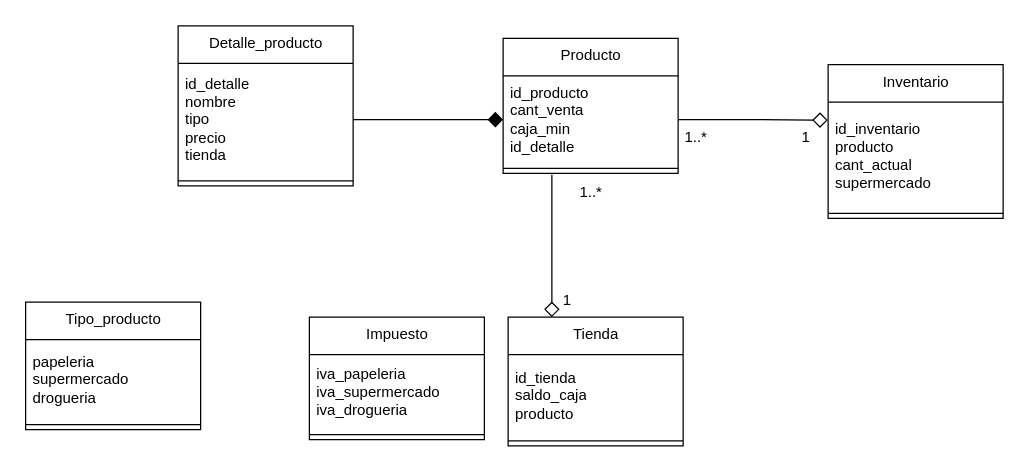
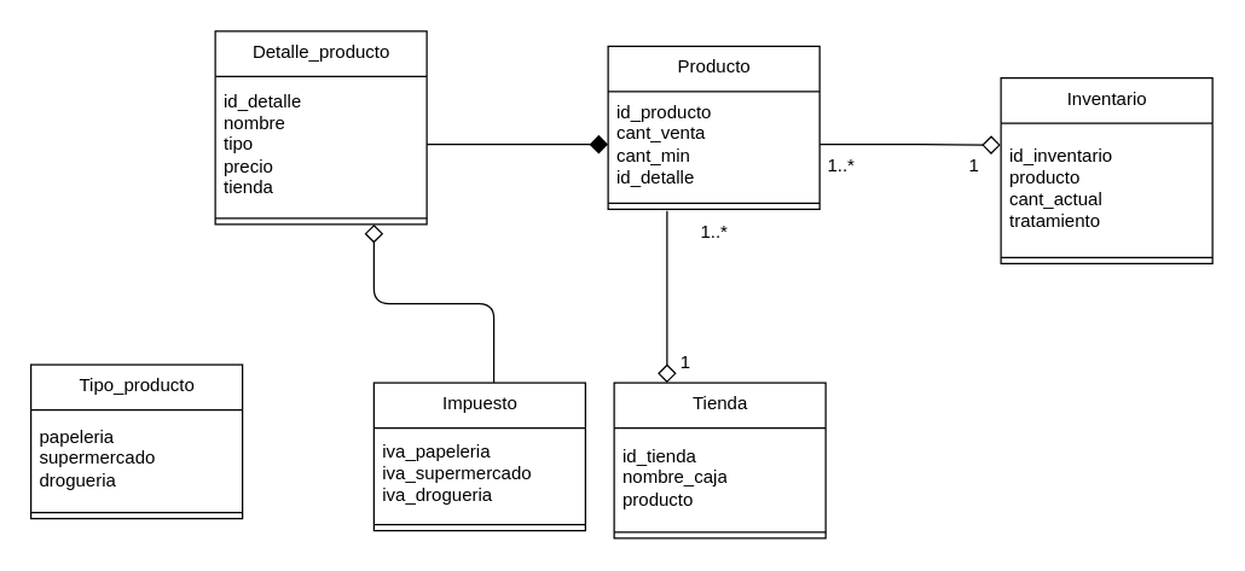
  <mxCell id="0" />
  <mxCell id="1" parent="0" />
  <mxCell id="2" style="edgeStyle=none;html=1;entryX=0.25;entryY=0;entryDx=0;entryDy=0;endArrow=diamond;endFill=0;rounded=0;endSize=10;" parent="1" target="9" edge="1"><mxGeometry relative="1" as="geometry"><mxPoint x="441" y="139" as="sourcePoint" /></mxGeometry></mxCell>
  <mxCell id="3" value="Producto" style="swimlane;fontStyle=0;align=center;verticalAlign=top;childLayout=stackLayout;horizontal=1;startSize=30;horizontalStack=0;resizeParent=1;resizeParentMax=0;resizeLast=0;collapsible=0;marginBottom=0;html=1;rounded=0;" parent="1" vertex="1"><mxGeometry x="402" y="30" width="140" height="108" as="geometry" /></mxCell>
- <mxCell id="4" value="id_producto&lt;br&gt;cant_venta&lt;br&gt;caja_min&lt;br&gt;id_detalle" style="text;html=1;strokeColor=none;fillColor=none;align=left;verticalAlign=middle;spacingLeft=4;spacingRight=4;overflow=hidden;rotatable=0;points=[[0,0.5],[1,0.5]];portConstraint=eastwest;rounded=0;" parent="3" vertex="1"><mxGeometry y="30" width="140" height="70" as="geometry" /></mxCell>
+ <mxCell id="4" value="id_producto&lt;br&gt;cant_venta&lt;br&gt;cant_min&lt;br&gt;id_detalle" style="text;html=1;strokeColor=none;fillColor=none;align=left;verticalAlign=middle;spacingLeft=4;spacingRight=4;overflow=hidden;rotatable=0;points=[[0,0.5],[1,0.5]];portConstraint=eastwest;rounded=0;" parent="3" vertex="1"><mxGeometry y="30" width="140" height="70" as="geometry" /></mxCell>
  <mxCell id="5" value="" style="line;strokeWidth=1;fillColor=none;align=left;verticalAlign=middle;spacingTop=-1;spacingLeft=3;spacingRight=3;rotatable=0;labelPosition=right;points=[];portConstraint=eastwest;rounded=0;" parent="3" vertex="1"><mxGeometry y="100" width="140" height="8" as="geometry" /></mxCell>
  <mxCell id="6" value="Inventario" style="swimlane;fontStyle=0;align=center;verticalAlign=top;childLayout=stackLayout;horizontal=1;startSize=30;horizontalStack=0;resizeParent=1;resizeParentMax=0;resizeLast=0;collapsible=0;marginBottom=0;html=1;rounded=0;" parent="1" vertex="1"><mxGeometry x="662" y="51" width="140" height="123" as="geometry" /></mxCell>
- <mxCell id="7" value="id_inventario&lt;br&gt;producto&lt;br&gt;cant_actual&lt;br&gt;supermercado" style="text;html=1;strokeColor=none;fillColor=none;align=left;verticalAlign=middle;spacingLeft=4;spacingRight=4;overflow=hidden;rotatable=0;points=[[0,0.5],[1,0.5]];portConstraint=eastwest;rounded=0;" parent="6" vertex="1"><mxGeometry y="30" width="140" height="85" as="geometry" /></mxCell>
+ <mxCell id="7" value="id_inventario&lt;br&gt;producto&lt;br&gt;cant_actual&lt;br&gt;tratamiento" style="text;html=1;strokeColor=none;fillColor=none;align=left;verticalAlign=middle;spacingLeft=4;spacingRight=4;overflow=hidden;rotatable=0;points=[[0,0.5],[1,0.5]];portConstraint=eastwest;rounded=0;" parent="6" vertex="1"><mxGeometry y="30" width="140" height="85" as="geometry" /></mxCell>
  <mxCell id="8" value="" style="line;strokeWidth=1;fillColor=none;align=left;verticalAlign=middle;spacingTop=-1;spacingLeft=3;spacingRight=3;rotatable=0;labelPosition=right;points=[];portConstraint=eastwest;rounded=0;" parent="6" vertex="1"><mxGeometry y="115" width="140" height="8" as="geometry" /></mxCell>
  <mxCell id="9" value="Tienda" style="swimlane;fontStyle=0;align=center;verticalAlign=top;childLayout=stackLayout;horizontal=1;startSize=30;horizontalStack=0;resizeParent=1;resizeParentMax=0;resizeLast=0;collapsible=0;marginBottom=0;html=1;rounded=0;" parent="1" vertex="1"><mxGeometry x="406" y="253" width="140" height="103" as="geometry" /></mxCell>
- <mxCell id="10" value="id_tienda&lt;br&gt;saldo_caja&lt;br&gt;producto" style="text;html=1;strokeColor=none;fillColor=none;align=left;verticalAlign=middle;spacingLeft=4;spacingRight=4;overflow=hidden;rotatable=0;points=[[0,0.5],[1,0.5]];portConstraint=eastwest;rounded=0;" parent="9" vertex="1"><mxGeometry y="30" width="140" height="65" as="geometry" /></mxCell>
+ <mxCell id="10" value="id_tienda&lt;br&gt;nombre_caja&lt;br&gt;producto" style="text;html=1;strokeColor=none;fillColor=none;align=left;verticalAlign=middle;spacingLeft=4;spacingRight=4;overflow=hidden;rotatable=0;points=[[0,0.5],[1,0.5]];portConstraint=eastwest;rounded=0;" parent="9" vertex="1"><mxGeometry y="30" width="140" height="65" as="geometry" /></mxCell>
  <mxCell id="11" value="" style="line;strokeWidth=1;fillColor=none;align=left;verticalAlign=middle;spacingTop=-1;spacingLeft=3;spacingRight=3;rotatable=0;labelPosition=right;points=[];portConstraint=eastwest;rounded=0;" parent="9" vertex="1"><mxGeometry y="95" width="140" height="8" as="geometry" /></mxCell>
  <mxCell id="12" value="1..*&lt;span style=&quot;color: rgba(0, 0, 0, 0); font-family: monospace; font-size: 0px; text-align: start;&quot;&gt;%3CmxGraphModel%3E%3Croot%3E%3CmxCell%20id%3D%220%22%2F%3E%3CmxCell%20id%3D%221%22%20parent%3D%220%22%2F%3E%3CmxCell%20id%3D%222%22%20value%3D%22Tipos%20de%20producto%22%20style%3D%22swimlane%3BfontStyle%3D0%3Balign%3Dcenter%3BverticalAlign%3Dtop%3BchildLayout%3DstackLayout%3Bhorizontal%3D1%3BstartSize%3D30%3BhorizontalStack%3D0%3BresizeParent%3D1%3BresizeParentMax%3D0%3BresizeLast%3D0%3Bcollapsible%3D0%3BmarginBottom%3D0%3Bhtml%3D1%3B%22%20vertex%3D%221%22%20parent%3D%221%22%3E%3CmxGeometry%20x%3D%2250%22%20y%3D%22220%22%20width%3D%22140%22%20height%3D%2298%22%20as%3D%22geometry%22%2F%3E%3C%2FmxCell%3E%3CmxCell%20id%3D%223%22%20value%3D%22papeleria%26lt%3Bbr%26gt%3Bsupermercado%26lt%3Bbr%26gt%3Bdrogueria%22%20style%3D%22text%3Bhtml%3D1%3BstrokeColor%3Dnone%3BfillColor%3Dnone%3Balign%3Dleft%3BverticalAlign%3Dmiddle%3BspacingLeft%3D4%3BspacingRight%3D4%3Boverflow%3Dhidden%3Brotatable%3D0%3Bpoints%3D%5B%5B0%2C0.5%5D%2C%5B1%2C0.5%5D%5D%3BportConstraint%3Deastwest%3B%22%20vertex%3D%221%22%20parent%3D%222%22%3E%3CmxGeometry%20y%3D%2230%22%20width%3D%22140%22%20height%3D%2260%22%20as%3D%22geometry%22%2F%3E%3C%2FmxCell%3E%3CmxCell%20id%3D%224%22%20value%3D%22%22%20style%3D%22line%3BstrokeWidth%3D1%3BfillColor%3Dnone%3Balign%3Dleft%3BverticalAlign%3Dmiddle%3BspacingTop%3D-1%3BspacingLeft%3D3%3BspacingRight%3D3%3Brotatable%3D0%3BlabelPosition%3Dright%3Bpoints%3D%5B%5D%3BportConstraint%3Deastwest%3B%22%20vertex%3D%221%22%20parent%3D%222%22%3E%3CmxGeometry%20y%3D%2290%22%20width%3D%22140%22%20height%3D%228%22%20as%3D%22geometry%22%2F%3E%3C%2FmxCell%3E%3C%2Froot%3E%3C%2FmxGraphModel%3E&lt;/span&gt;" style="text;html=1;align=center;verticalAlign=middle;resizable=0;points=[];autosize=1;strokeColor=none;fillColor=none;rounded=0;" parent="1" vertex="1"><mxGeometry x="452" y="138" width="40" height="30" as="geometry" /></mxCell>
  <mxCell id="13" value="1" style="text;html=1;align=center;verticalAlign=middle;resizable=0;points=[];autosize=1;strokeColor=none;fillColor=none;rounded=0;" parent="1" vertex="1"><mxGeometry x="438" y="225" width="30" height="30" as="geometry" /></mxCell>
  <mxCell id="14" style="edgeStyle=orthogonalEdgeStyle;html=1;entryX=-0.002;entryY=0.17;entryDx=0;entryDy=0;entryPerimeter=0;endArrow=diamond;endFill=0;jumpSize=6;endSize=10;rounded=0;" parent="1" source="4" target="7" edge="1"><mxGeometry relative="1" as="geometry" /></mxCell>
  <mxCell id="15" value="1" style="text;html=1;align=center;verticalAlign=middle;resizable=0;points=[];autosize=1;strokeColor=none;fillColor=none;rounded=0;" parent="1" vertex="1"><mxGeometry x="629" y="94" width="30" height="30" as="geometry" /></mxCell>
  <mxCell id="16" value="1..*&lt;span style=&quot;color: rgba(0, 0, 0, 0); font-family: monospace; font-size: 0px; text-align: start;&quot;&gt;%3CmxGraphModel%3E%3Croot%3E%3CmxCell%20id%3D%220%22%2F%3E%3CmxCell%20id%3D%221%22%20parent%3D%220%22%2F%3E%3CmxCell%20id%3D%222%22%20value%3D%22Tipos%20de%20producto%22%20style%3D%22swimlane%3BfontStyle%3D0%3Balign%3Dcenter%3BverticalAlign%3Dtop%3BchildLayout%3DstackLayout%3Bhorizontal%3D1%3BstartSize%3D30%3BhorizontalStack%3D0%3BresizeParent%3D1%3BresizeParentMax%3D0%3BresizeLast%3D0%3Bcollapsible%3D0%3BmarginBottom%3D0%3Bhtml%3D1%3B%22%20vertex%3D%221%22%20parent%3D%221%22%3E%3CmxGeometry%20x%3D%2250%22%20y%3D%22220%22%20width%3D%22140%22%20height%3D%2298%22%20as%3D%22geometry%22%2F%3E%3C%2FmxCell%3E%3CmxCell%20id%3D%223%22%20value%3D%22papeleria%26lt%3Bbr%26gt%3Bsupermercado%26lt%3Bbr%26gt%3Bdrogueria%22%20style%3D%22text%3Bhtml%3D1%3BstrokeColor%3Dnone%3BfillColor%3Dnone%3Balign%3Dleft%3BverticalAlign%3Dmiddle%3BspacingLeft%3D4%3BspacingRight%3D4%3Boverflow%3Dhidden%3Brotatable%3D0%3Bpoints%3D%5B%5B0%2C0.5%5D%2C%5B1%2C0.5%5D%5D%3BportConstraint%3Deastwest%3B%22%20vertex%3D%221%22%20parent%3D%222%22%3E%3CmxGeometry%20y%3D%2230%22%20width%3D%22140%22%20height%3D%2260%22%20as%3D%22geometry%22%2F%3E%3C%2FmxCell%3E%3CmxCell%20id%3D%224%22%20value%3D%22%22%20style%3D%22line%3BstrokeWidth%3D1%3BfillColor%3Dnone%3Balign%3Dleft%3BverticalAlign%3Dmiddle%3BspacingTop%3D-1%3BspacingLeft%3D3%3BspacingRight%3D3%3Brotatable%3D0%3BlabelPosition%3Dright%3Bpoints%3D%5B%5D%3BportConstraint%3Deastwest%3B%22%20vertex%3D%221%22%20parent%3D%222%22%3E%3CmxGeometry%20y%3D%2290%22%20width%3D%22140%22%20height%3D%228%22%20as%3D%22geometry%22%2F%3E%3C%2FmxCell%3E%3C%2Froot%3E%3C%2FmxGraphModel%3E&lt;/span&gt;" style="text;html=1;align=center;verticalAlign=middle;resizable=0;points=[];autosize=1;strokeColor=none;fillColor=none;rounded=0;" parent="1" vertex="1"><mxGeometry x="536" y="94" width="40" height="30" as="geometry" /></mxCell>
  <mxCell id="17" value="Detalle_producto" style="swimlane;fontStyle=0;align=center;verticalAlign=top;childLayout=stackLayout;horizontal=1;startSize=30;horizontalStack=0;resizeParent=1;resizeParentMax=0;resizeLast=0;collapsible=0;marginBottom=0;html=1;rounded=0;" parent="1" vertex="1"><mxGeometry x="142" y="20" width="140" height="128" as="geometry" /></mxCell>
  <mxCell id="18" value="id_detalle&lt;br&gt;nombre&lt;br&gt;tipo&lt;br&gt;precio&lt;br&gt;tienda" style="text;html=1;strokeColor=none;fillColor=none;align=left;verticalAlign=middle;spacingLeft=4;spacingRight=4;overflow=hidden;rotatable=0;points=[[0,0.5],[1,0.5]];portConstraint=eastwest;rounded=0;" parent="17" vertex="1"><mxGeometry y="30" width="140" height="90" as="geometry" /></mxCell>
  <mxCell id="19" value="" style="line;strokeWidth=1;fillColor=none;align=left;verticalAlign=middle;spacingTop=-1;spacingLeft=3;spacingRight=3;rotatable=0;labelPosition=right;points=[];portConstraint=eastwest;rounded=0;" parent="17" vertex="1"><mxGeometry y="120" width="140" height="8" as="geometry" /></mxCell>
  <mxCell id="20" style="edgeStyle=none;hachureGap=4;html=1;entryX=0;entryY=0.5;entryDx=0;entryDy=0;fontFamily=Architects Daughter;fontSource=https%3A%2F%2Ffonts.googleapis.com%2Fcss%3Ffamily%3DArchitects%2BDaughter;fontSize=16;endArrow=diamond;endFill=1;endSize=10;" parent="1" source="18" target="4" edge="1"><mxGeometry relative="1" as="geometry" /></mxCell>
+ <mxCell id="21" style="edgeStyle=orthogonalEdgeStyle;jumpSize=6;html=1;entryX=0.75;entryY=1;entryDx=0;entryDy=0;endArrow=diamond;endFill=0;endSize=10;exitX=0.567;exitY=-0.002;exitDx=0;exitDy=0;exitPerimeter=0;" parent="1" source="22" target="17" edge="1"><mxGeometry relative="1" as="geometry" /></mxCell>
  <mxCell id="22" value="Impuesto" style="swimlane;fontStyle=0;align=center;verticalAlign=top;childLayout=stackLayout;horizontal=1;startSize=30;horizontalStack=0;resizeParent=1;resizeParentMax=0;resizeLast=0;collapsible=0;marginBottom=0;html=1;rounded=0;" parent="1" vertex="1"><mxGeometry x="247" y="253" width="140" height="98" as="geometry" /></mxCell>
  <mxCell id="23" value="iva_papeleria&lt;br&gt;iva_supermercado&lt;br&gt;iva_drogueria" style="text;html=1;strokeColor=none;fillColor=none;align=left;verticalAlign=middle;spacingLeft=4;spacingRight=4;overflow=hidden;rotatable=0;points=[[0,0.5],[1,0.5]];portConstraint=eastwest;rounded=0;" parent="22" vertex="1"><mxGeometry y="30" width="140" height="60" as="geometry" /></mxCell>
  <mxCell id="24" value="" style="line;strokeWidth=1;fillColor=none;align=left;verticalAlign=middle;spacingTop=-1;spacingLeft=3;spacingRight=3;rotatable=0;labelPosition=right;points=[];portConstraint=eastwest;rounded=0;" parent="22" vertex="1"><mxGeometry y="90" width="140" height="8" as="geometry" /></mxCell>
  <mxCell id="25" value="Tipo_producto" style="swimlane;fontStyle=0;align=center;verticalAlign=top;childLayout=stackLayout;horizontal=1;startSize=30;horizontalStack=0;resizeParent=1;resizeParentMax=0;resizeLast=0;collapsible=0;marginBottom=0;html=1;rounded=0;" parent="1" vertex="1"><mxGeometry x="20" y="241" width="140" height="102" as="geometry" /></mxCell>
  <mxCell id="26" value="papeleria&lt;br&gt;supermercado&lt;br&gt;drogueria" style="text;html=1;strokeColor=none;fillColor=none;align=left;verticalAlign=middle;spacingLeft=4;spacingRight=4;overflow=hidden;rotatable=0;points=[[0,0.5],[1,0.5]];portConstraint=eastwest;rounded=0;" parent="25" vertex="1"><mxGeometry y="30" width="140" height="64" as="geometry" /></mxCell>
  <mxCell id="27" value="" style="line;strokeWidth=1;fillColor=none;align=left;verticalAlign=middle;spacingTop=-1;spacingLeft=3;spacingRight=3;rotatable=0;labelPosition=right;points=[];portConstraint=eastwest;rounded=0;" parent="25" vertex="1"><mxGeometry y="94" width="140" height="8" as="geometry" /></mxCell>
